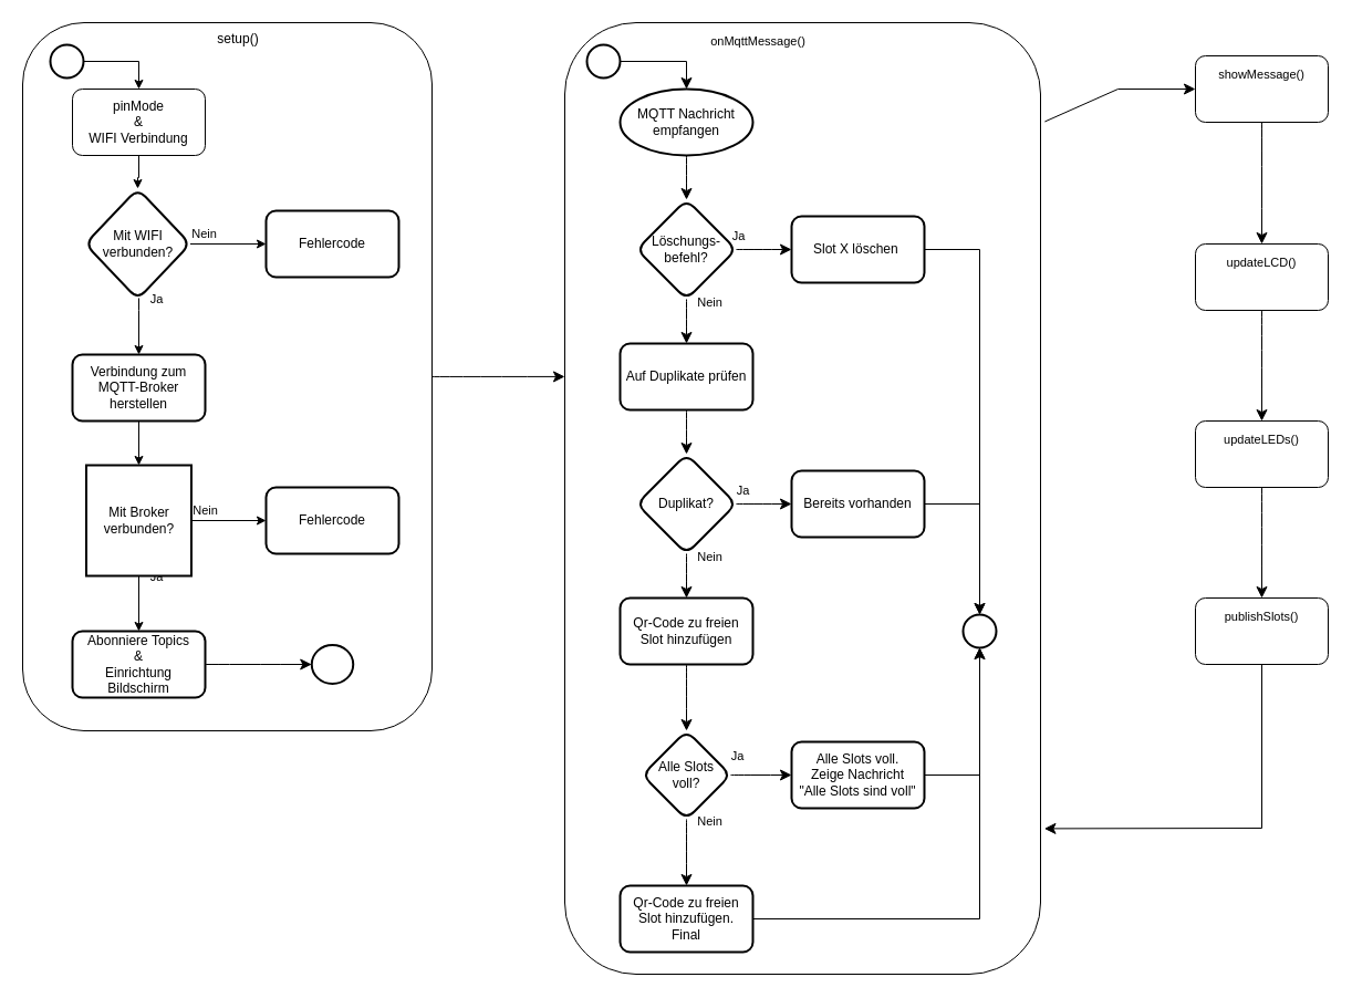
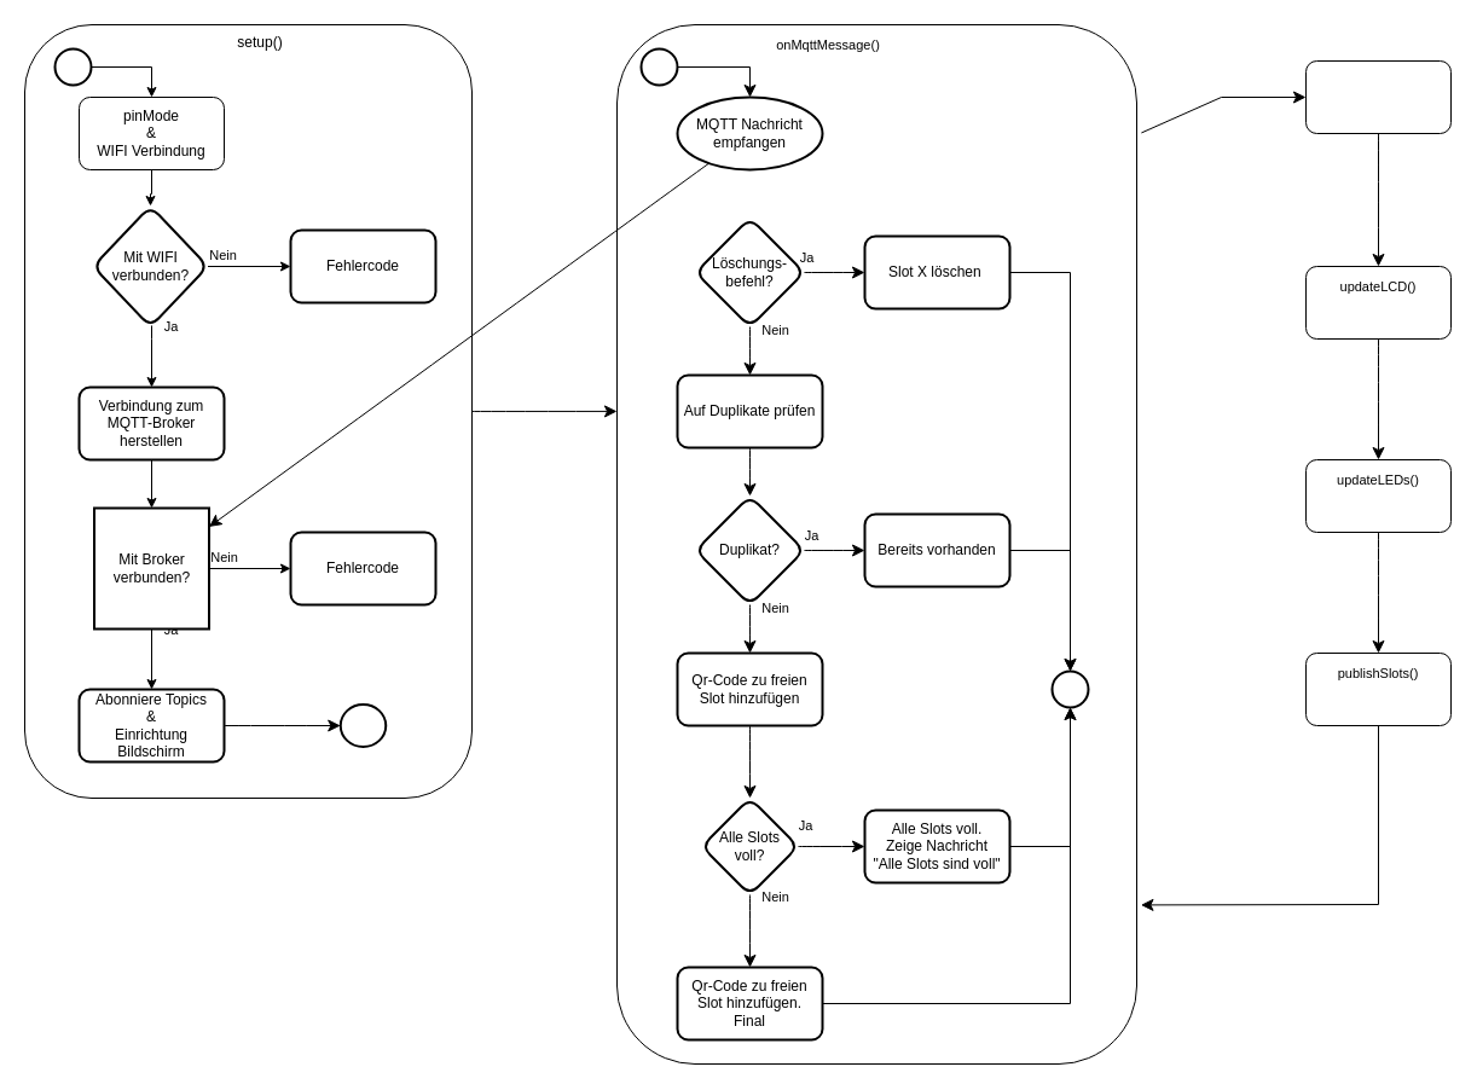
  <mxCell id="0" />
  <mxCell id="1" parent="0" />
  <mxCell id="2" value="" style="whiteSpace=wrap;html=1;fillColor=none;rounded=1;" vertex="1" parent="1"><mxGeometry x="1080" y="540" width="120" height="60" as="geometry" /></mxCell>
  <mxCell id="3" value="" style="edgeStyle=none;curved=1;rounded=0;orthogonalLoop=1;jettySize=auto;html=1;fontSize=12;startSize=8;endSize=8;entryX=0;entryY=0.372;entryDx=0;entryDy=0;entryPerimeter=0;" edge="1" parent="1" source="4" target="28"><mxGeometry relative="1" as="geometry" /></mxCell>
  <mxCell id="4" value="" style="rounded=1;whiteSpace=wrap;html=1;fillColor=none;" vertex="1" parent="1"><mxGeometry x="20" y="20" width="370" height="640" as="geometry" /></mxCell>
  <mxCell id="5" value="setup()" style="text;html=1;strokeColor=none;fillColor=none;align=center;verticalAlign=middle;whiteSpace=wrap;rounded=0;" vertex="1" parent="1"><mxGeometry x="185" y="20" width="60" height="30" as="geometry" /></mxCell>
  <mxCell id="6" value="" style="edgeStyle=orthogonalEdgeStyle;rounded=0;orthogonalLoop=1;jettySize=auto;html=1;" edge="1" parent="1" source="7" target="25"><mxGeometry relative="1" as="geometry"><mxPoint x="125" y="170" as="targetPoint" /></mxGeometry></mxCell>
  <mxCell id="7" value="pinMode&lt;br&gt;&amp;amp;&lt;br&gt;WIFI Verbindung" style="rounded=1;whiteSpace=wrap;html=1;" vertex="1" parent="1"><mxGeometry x="65" y="80" width="120" height="60" as="geometry" /></mxCell>
  <mxCell id="8" value="" style="edgeStyle=orthogonalEdgeStyle;rounded=0;orthogonalLoop=1;jettySize=auto;html=1;" edge="1" parent="1" source="25" target="14"><mxGeometry relative="1" as="geometry"><mxPoint x="175" y="220" as="sourcePoint" /></mxGeometry></mxCell>
  <mxCell id="9" value="Nein" style="edgeLabel;html=1;align=center;verticalAlign=middle;resizable=0;points=[];" vertex="1" connectable="0" parent="8"><mxGeometry x="-0.306" relative="1" as="geometry"><mxPoint x="-12" y="-10" as="offset" /></mxGeometry></mxCell>
  <mxCell id="10" value="" style="edgeStyle=orthogonalEdgeStyle;rounded=0;orthogonalLoop=1;jettySize=auto;html=1;" edge="1" parent="1" source="25" target="16"><mxGeometry relative="1" as="geometry"><mxPoint x="125" y="270" as="sourcePoint" /><Array as="points"><mxPoint x="125" y="280" /><mxPoint x="125" y="280" /></Array></mxGeometry></mxCell>
  <mxCell id="11" value="Ja" style="edgeLabel;html=1;align=center;verticalAlign=middle;resizable=0;points=[];" vertex="1" connectable="0" parent="10"><mxGeometry x="-0.254" y="2" relative="1" as="geometry"><mxPoint x="13" y="-18" as="offset" /></mxGeometry></mxCell>
  <mxCell id="12" style="edgeStyle=orthogonalEdgeStyle;rounded=0;orthogonalLoop=1;jettySize=auto;html=1;entryX=0.5;entryY=0;entryDx=0;entryDy=0;" edge="1" parent="1" source="13" target="7"><mxGeometry relative="1" as="geometry"><Array as="points"><mxPoint x="125" y="55" /></Array></mxGeometry></mxCell>
  <mxCell id="13" value="" style="strokeWidth=2;html=1;shape=mxgraph.flowchart.start_2;whiteSpace=wrap;" vertex="1" parent="1"><mxGeometry x="45" y="40" width="30" height="30" as="geometry" /></mxCell>
  <mxCell id="14" value="Fehlercode" style="whiteSpace=wrap;html=1;strokeWidth=2;rounded=1;" vertex="1" parent="1"><mxGeometry x="240" y="190" width="120" height="60" as="geometry" /></mxCell>
  <mxCell id="15" value="" style="edgeStyle=orthogonalEdgeStyle;rounded=0;orthogonalLoop=1;jettySize=auto;html=1;" edge="1" parent="1" source="16" target="21"><mxGeometry relative="1" as="geometry" /></mxCell>
  <mxCell id="16" value="Verbindung zum MQTT-Broker herstellen" style="whiteSpace=wrap;html=1;strokeWidth=2;rounded=1;glass=0;shadow=0;" vertex="1" parent="1"><mxGeometry x="65" y="320" width="120" height="60" as="geometry" /></mxCell>
  <mxCell id="17" value="" style="edgeStyle=orthogonalEdgeStyle;rounded=0;orthogonalLoop=1;jettySize=auto;html=1;" edge="1" parent="1" source="21" target="22"><mxGeometry relative="1" as="geometry" /></mxCell>
  <mxCell id="18" value="Nein" style="edgeLabel;html=1;align=center;verticalAlign=middle;resizable=0;points=[];" vertex="1" connectable="0" parent="17"><mxGeometry x="-0.304" y="-3" relative="1" as="geometry"><mxPoint x="-11" y="-13" as="offset" /></mxGeometry></mxCell>
  <mxCell id="19" value="" style="edgeStyle=orthogonalEdgeStyle;rounded=0;orthogonalLoop=1;jettySize=auto;html=1;" edge="1" parent="1" source="21" target="24"><mxGeometry relative="1" as="geometry" /></mxCell>
  <mxCell id="20" value="Ja" style="edgeLabel;html=1;align=center;verticalAlign=middle;resizable=0;points=[];" vertex="1" connectable="0" parent="19"><mxGeometry x="-0.48" relative="1" as="geometry"><mxPoint x="15" y="-13" as="offset" /></mxGeometry></mxCell>
  <mxCell id="21" value="Mit Broker verbunden?" style="whiteSpace=wrap;html=1;strokeWidth=2;glass=0;shadow=0;rounded=0;" vertex="1" parent="1"><mxGeometry x="77.5" y="420" width="95" height="100" as="geometry" /></mxCell>
  <mxCell id="22" value="Fehlercode" style="whiteSpace=wrap;html=1;strokeWidth=2;rounded=1;glass=0;shadow=0;" vertex="1" parent="1"><mxGeometry x="240" y="440" width="120" height="60" as="geometry" /></mxCell>
  <mxCell id="23" value="" style="edgeStyle=none;curved=1;rounded=0;orthogonalLoop=1;jettySize=auto;html=1;fontSize=12;startSize=8;endSize=8;" edge="1" parent="1" source="24" target="26"><mxGeometry relative="1" as="geometry" /></mxCell>
  <mxCell id="24" value="Abonniere Topics&lt;br&gt;&amp;amp;&lt;br&gt;Einrichtung Bildschirm" style="whiteSpace=wrap;html=1;strokeWidth=2;rounded=1;glass=0;shadow=0;" vertex="1" parent="1"><mxGeometry x="65" y="570" width="120" height="60" as="geometry" /></mxCell>
  <mxCell id="25" value="Mit WIFI verbunden?" style="rhombus;whiteSpace=wrap;html=1;strokeWidth=2;rounded=1;glass=0;shadow=0;" vertex="1" parent="1"><mxGeometry x="76.5" y="170" width="95" height="100" as="geometry" /></mxCell>
  <mxCell id="26" value="" style="ellipse;whiteSpace=wrap;html=1;strokeWidth=2;rounded=1;glass=0;shadow=0;" vertex="1" parent="1"><mxGeometry x="281.25" y="582.5" width="37.5" height="35" as="geometry" /></mxCell>
  <mxCell id="27" style="edgeStyle=none;curved=0;rounded=0;orthogonalLoop=1;jettySize=auto;html=1;entryX=0;entryY=0.5;entryDx=0;entryDy=0;fontSize=12;startSize=8;endSize=8;exitX=1.009;exitY=0.104;exitDx=0;exitDy=0;exitPerimeter=0;" edge="1" parent="1" source="28" target="38"><mxGeometry relative="1" as="geometry"><Array as="points"><mxPoint x="1010" y="80" /></Array></mxGeometry></mxCell>
  <mxCell id="28" value="" style="whiteSpace=wrap;html=1;fillColor=none;rounded=1;" vertex="1" parent="1"><mxGeometry x="510" y="20" width="430" height="860" as="geometry" /></mxCell>
  <mxCell id="29" style="edgeStyle=none;curved=1;rounded=0;orthogonalLoop=1;jettySize=auto;html=1;entryX=0.5;entryY=0;entryDx=0;entryDy=0;fontSize=12;startSize=8;endSize=8;" edge="1" parent="1" source="30" target="36"><mxGeometry relative="1" as="geometry" /></mxCell>
  <mxCell id="30" value="" style="whiteSpace=wrap;html=1;fillColor=none;rounded=1;" vertex="1" parent="1"><mxGeometry x="1080" y="220" width="120" height="60" as="geometry" /></mxCell>
  <mxCell id="31" value="&lt;font style=&quot;font-size: 11px;&quot;&gt;onMqttMessage()&lt;/font&gt;" style="text;html=1;strokeColor=none;fillColor=none;align=center;verticalAlign=middle;whiteSpace=wrap;rounded=0;fontSize=16;" vertex="1" parent="1"><mxGeometry x="655" y="20" width="60" height="30" as="geometry" /></mxCell>
  <mxCell id="32" value="&lt;font style=&quot;font-size: 11px;&quot;&gt;publishSlots()&lt;/font&gt;" style="text;html=1;strokeColor=none;fillColor=none;align=center;verticalAlign=middle;whiteSpace=wrap;rounded=0;fontSize=16;" vertex="1" parent="1"><mxGeometry x="1110" y="540" width="60" height="30" as="geometry" /></mxCell>
  <mxCell id="33" value="&lt;font style=&quot;font-size: 11px;&quot;&gt;updateLCD()&lt;/font&gt;" style="text;html=1;strokeColor=none;fillColor=none;align=center;verticalAlign=middle;whiteSpace=wrap;rounded=0;fontSize=16;" vertex="1" parent="1"><mxGeometry x="1110" y="220" width="60" height="30" as="geometry" /></mxCell>
  <mxCell id="34" value="" style="edgeStyle=none;curved=1;rounded=0;orthogonalLoop=1;jettySize=auto;html=1;fontSize=12;startSize=8;endSize=8;" edge="1" parent="1" source="35" target="32"><mxGeometry relative="1" as="geometry" /></mxCell>
  <mxCell id="35" value="" style="whiteSpace=wrap;html=1;fillColor=none;rounded=1;" vertex="1" parent="1"><mxGeometry x="1080" y="380" width="120" height="60" as="geometry" /></mxCell>
  <mxCell id="36" value="&lt;font style=&quot;font-size: 11px;&quot;&gt;updateLEDs()&lt;/font&gt;" style="text;html=1;strokeColor=none;fillColor=none;align=center;verticalAlign=middle;whiteSpace=wrap;rounded=0;fontSize=16;" vertex="1" parent="1"><mxGeometry x="1110" y="380" width="60" height="30" as="geometry" /></mxCell>
  <mxCell id="37" value="" style="edgeStyle=none;curved=1;rounded=0;orthogonalLoop=1;jettySize=auto;html=1;fontSize=12;startSize=8;endSize=8;" edge="1" parent="1" source="38" target="33"><mxGeometry relative="1" as="geometry" /></mxCell>
  <mxCell id="38" value="" style="whiteSpace=wrap;html=1;fillColor=none;rounded=1;" vertex="1" parent="1"><mxGeometry x="1080" y="50" width="120" height="60" as="geometry" /></mxCell>
- <mxCell id="39" value="&lt;font style=&quot;font-size: 11px;&quot;&gt;showMessage()&lt;/font&gt;" style="text;html=1;strokeColor=none;fillColor=none;align=center;verticalAlign=middle;whiteSpace=wrap;rounded=0;fontSize=16;" vertex="1" parent="1"><mxGeometry x="1110" y="50" width="60" height="30" as="geometry" /></mxCell>
- <mxCell id="40" value="" style="edgeStyle=none;curved=1;rounded=0;orthogonalLoop=1;jettySize=auto;html=1;fontSize=12;startSize=8;endSize=8;" edge="1" parent="1" source="41" target="48"><mxGeometry relative="1" as="geometry" /></mxCell>
+ <mxCell id="40" value="" style="edgeStyle=none;curved=1;rounded=0;orthogonalLoop=1;jettySize=auto;html=1;fontSize=12;startSize=8;endSize=8;" edge="1" parent="1" source="41" target="21"><mxGeometry relative="1" as="geometry" /></mxCell>
  <mxCell id="41" value="MQTT Nachricht empfangen" style="ellipse;whiteSpace=wrap;html=1;strokeWidth=2;glass=0;shadow=0;" vertex="1" parent="1"><mxGeometry x="560" y="80" width="120" height="60" as="geometry" /></mxCell>
  <mxCell id="42" style="edgeStyle=none;curved=0;rounded=0;orthogonalLoop=1;jettySize=auto;html=1;entryX=0.5;entryY=0;entryDx=0;entryDy=0;fontSize=12;startSize=8;endSize=8;" edge="1" parent="1" source="43" target="41"><mxGeometry relative="1" as="geometry"><Array as="points"><mxPoint x="620" y="55" /></Array></mxGeometry></mxCell>
  <mxCell id="43" value="" style="ellipse;whiteSpace=wrap;html=1;strokeWidth=2;rounded=1;glass=0;shadow=0;" vertex="1" parent="1"><mxGeometry x="530" y="40" width="30" height="30" as="geometry" /></mxCell>
  <mxCell id="44" value="" style="edgeStyle=none;curved=1;rounded=0;orthogonalLoop=1;jettySize=auto;html=1;fontSize=12;startSize=8;endSize=8;" edge="1" parent="1" source="48" target="50"><mxGeometry relative="1" as="geometry" /></mxCell>
  <mxCell id="45" value="&lt;font style=&quot;font-size: 11px;&quot;&gt;Ja&lt;/font&gt;" style="edgeLabel;html=1;align=center;verticalAlign=middle;resizable=0;points=[];fontSize=16;" vertex="1" connectable="0" parent="44"><mxGeometry x="-0.419" y="-1" relative="1" as="geometry"><mxPoint x="-14" y="-16" as="offset" /></mxGeometry></mxCell>
  <mxCell id="46" value="" style="edgeStyle=none;curved=1;rounded=0;orthogonalLoop=1;jettySize=auto;html=1;fontSize=12;startSize=8;endSize=8;" edge="1" parent="1" source="48" target="52"><mxGeometry relative="1" as="geometry" /></mxCell>
  <mxCell id="47" value="&lt;font style=&quot;font-size: 11px;&quot;&gt;Nein&lt;/font&gt;" style="edgeLabel;html=1;align=center;verticalAlign=middle;resizable=0;points=[];fontSize=16;" vertex="1" connectable="0" parent="46"><mxGeometry x="-0.156" y="-1" relative="1" as="geometry"><mxPoint x="21" y="-17" as="offset" /></mxGeometry></mxCell>
  <mxCell id="48" value="Löschungs-befehl?" style="rhombus;whiteSpace=wrap;html=1;strokeWidth=2;rounded=1;glass=0;shadow=0;" vertex="1" parent="1"><mxGeometry x="575" y="180" width="90" height="90" as="geometry" /></mxCell>
  <mxCell id="49" style="edgeStyle=none;curved=0;rounded=0;orthogonalLoop=1;jettySize=auto;html=1;entryX=0.5;entryY=0;entryDx=0;entryDy=0;fontSize=12;startSize=8;endSize=8;" edge="1" parent="1" source="50" target="62"><mxGeometry relative="1" as="geometry"><Array as="points"><mxPoint x="885" y="225" /></Array></mxGeometry></mxCell>
  <mxCell id="50" value="Slot X löschen&amp;nbsp;" style="whiteSpace=wrap;html=1;strokeWidth=2;rounded=1;glass=0;shadow=0;" vertex="1" parent="1"><mxGeometry x="715" y="195" width="120" height="60" as="geometry" /></mxCell>
  <mxCell id="51" value="" style="edgeStyle=none;curved=1;rounded=0;orthogonalLoop=1;jettySize=auto;html=1;fontSize=12;startSize=8;endSize=8;" edge="1" parent="1" source="52" target="57"><mxGeometry relative="1" as="geometry" /></mxCell>
  <mxCell id="52" value="Auf Duplikate prüfen" style="whiteSpace=wrap;html=1;strokeWidth=2;rounded=1;glass=0;shadow=0;" vertex="1" parent="1"><mxGeometry x="560" y="310" width="120" height="60" as="geometry" /></mxCell>
  <mxCell id="53" value="" style="edgeStyle=none;curved=1;rounded=0;orthogonalLoop=1;jettySize=auto;html=1;fontSize=12;startSize=8;endSize=8;" edge="1" parent="1" source="57" target="59"><mxGeometry relative="1" as="geometry" /></mxCell>
  <mxCell id="54" value="&lt;font style=&quot;font-size: 11px;&quot;&gt;Ja&lt;/font&gt;" style="edgeLabel;html=1;align=center;verticalAlign=middle;resizable=0;points=[];fontSize=16;" vertex="1" connectable="0" parent="53"><mxGeometry x="-0.4" y="1" relative="1" as="geometry"><mxPoint x="-10" y="-14" as="offset" /></mxGeometry></mxCell>
  <mxCell id="55" value="" style="edgeStyle=none;curved=1;rounded=0;orthogonalLoop=1;jettySize=auto;html=1;fontSize=12;startSize=8;endSize=8;" edge="1" parent="1" source="57" target="61"><mxGeometry relative="1" as="geometry" /></mxCell>
  <mxCell id="56" value="&lt;font style=&quot;font-size: 11px;&quot;&gt;Nein&lt;/font&gt;" style="edgeLabel;html=1;align=center;verticalAlign=middle;resizable=0;points=[];fontSize=16;" vertex="1" connectable="0" parent="55"><mxGeometry x="-0.339" relative="1" as="geometry"><mxPoint x="20" y="-13" as="offset" /></mxGeometry></mxCell>
  <mxCell id="57" value="Duplikat?" style="rhombus;whiteSpace=wrap;html=1;strokeWidth=2;rounded=1;glass=0;shadow=0;" vertex="1" parent="1"><mxGeometry x="575" y="410" width="90" height="90" as="geometry" /></mxCell>
  <mxCell id="58" style="edgeStyle=none;curved=0;rounded=0;orthogonalLoop=1;jettySize=auto;html=1;entryX=0.5;entryY=0;entryDx=0;entryDy=0;fontSize=12;startSize=8;endSize=8;" edge="1" parent="1" source="59" target="62"><mxGeometry relative="1" as="geometry"><Array as="points"><mxPoint x="885" y="455" /></Array></mxGeometry></mxCell>
  <mxCell id="59" value="Bereits vorhanden" style="whiteSpace=wrap;html=1;strokeWidth=2;rounded=1;glass=0;shadow=0;" vertex="1" parent="1"><mxGeometry x="715" y="425" width="120" height="60" as="geometry" /></mxCell>
  <mxCell id="60" value="" style="edgeStyle=none;curved=1;rounded=0;orthogonalLoop=1;jettySize=auto;html=1;fontSize=12;startSize=8;endSize=8;" edge="1" parent="1" source="61" target="67"><mxGeometry relative="1" as="geometry" /></mxCell>
  <mxCell id="61" value="Qr-Code zu freien Slot hinzufügen" style="whiteSpace=wrap;html=1;strokeWidth=2;rounded=1;glass=0;shadow=0;" vertex="1" parent="1"><mxGeometry x="560" y="540" width="120" height="60" as="geometry" /></mxCell>
  <mxCell id="62" value="" style="ellipse;whiteSpace=wrap;html=1;strokeWidth=2;rounded=1;glass=0;shadow=0;" vertex="1" parent="1"><mxGeometry x="870" y="555" width="30" height="30" as="geometry" /></mxCell>
  <mxCell id="63" value="" style="edgeStyle=none;curved=1;rounded=0;orthogonalLoop=1;jettySize=auto;html=1;fontSize=12;startSize=8;endSize=8;" edge="1" parent="1" source="67" target="69"><mxGeometry relative="1" as="geometry" /></mxCell>
  <mxCell id="64" value="&lt;font style=&quot;font-size: 11px;&quot;&gt;Ja&lt;/font&gt;" style="edgeLabel;html=1;align=center;verticalAlign=middle;resizable=0;points=[];fontSize=16;" vertex="1" connectable="0" parent="63"><mxGeometry x="-0.468" relative="1" as="geometry"><mxPoint x="-10" y="-20" as="offset" /></mxGeometry></mxCell>
  <mxCell id="65" value="" style="edgeStyle=none;curved=1;rounded=0;orthogonalLoop=1;jettySize=auto;html=1;fontSize=12;startSize=8;endSize=8;" edge="1" parent="1" source="67" target="71"><mxGeometry relative="1" as="geometry" /></mxCell>
  <mxCell id="66" value="&lt;font style=&quot;font-size: 11px;&quot;&gt;Nein&lt;/font&gt;" style="edgeLabel;html=1;align=center;verticalAlign=middle;resizable=0;points=[];fontSize=16;" vertex="1" connectable="0" parent="65"><mxGeometry x="-0.722" relative="1" as="geometry"><mxPoint x="20" y="-9" as="offset" /></mxGeometry></mxCell>
  <mxCell id="67" value="Alle Slots voll?" style="rhombus;whiteSpace=wrap;html=1;strokeWidth=2;rounded=1;glass=0;shadow=0;" vertex="1" parent="1"><mxGeometry x="580" y="660" width="80" height="80" as="geometry" /></mxCell>
  <mxCell id="68" style="edgeStyle=none;curved=0;rounded=0;orthogonalLoop=1;jettySize=auto;html=1;entryX=0.5;entryY=1;entryDx=0;entryDy=0;fontSize=12;startSize=8;endSize=8;" edge="1" parent="1" source="69" target="62"><mxGeometry relative="1" as="geometry"><Array as="points"><mxPoint x="885" y="700" /></Array></mxGeometry></mxCell>
  <mxCell id="69" value="Alle Slots voll.&lt;br&gt;Zeige Nachricht&lt;br&gt;&quot;Alle Slots sind voll&quot;" style="whiteSpace=wrap;html=1;strokeWidth=2;rounded=1;glass=0;shadow=0;" vertex="1" parent="1"><mxGeometry x="715" y="670" width="120" height="60" as="geometry" /></mxCell>
  <mxCell id="70" style="edgeStyle=none;curved=0;rounded=0;orthogonalLoop=1;jettySize=auto;html=1;entryX=0.5;entryY=1;entryDx=0;entryDy=0;fontSize=12;startSize=8;endSize=8;" edge="1" parent="1" source="71" target="62"><mxGeometry relative="1" as="geometry"><Array as="points"><mxPoint x="885" y="830" /></Array></mxGeometry></mxCell>
  <mxCell id="71" value="Qr-Code zu freien Slot hinzufügen.&lt;br&gt;Final" style="whiteSpace=wrap;html=1;strokeWidth=2;rounded=1;glass=0;shadow=0;" vertex="1" parent="1"><mxGeometry x="560" y="800" width="120" height="60" as="geometry" /></mxCell>
  <mxCell id="72" style="edgeStyle=none;curved=0;rounded=0;orthogonalLoop=1;jettySize=auto;html=1;entryX=1.008;entryY=0.847;entryDx=0;entryDy=0;entryPerimeter=0;fontSize=12;startSize=8;endSize=8;" edge="1" parent="1" source="2" target="28"><mxGeometry relative="1" as="geometry"><Array as="points"><mxPoint x="1140" y="748" /></Array></mxGeometry></mxCell>
